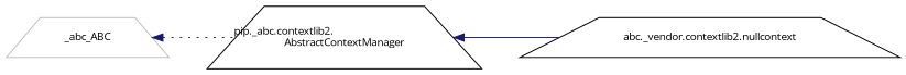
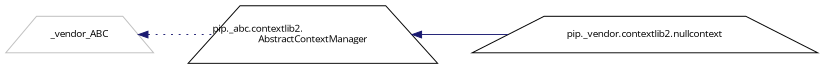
  digraph {
    fontname="Open Sans"
    rankdir=LR
    node [color=black fillcolor=white fontname="Open Sans" fontsize=10 shape=trapezium style=filled]
    edge [color=midnightblue dir=back fontname="Open Sans" fontsize=10 labelfontname=Helvetica labelfontsize=10]
-   n1 [color=grey75 height=0.2 label=_abc_ABC width=0.4]
+   n1 [color=grey75 height=0.2 label=_vendor_ABC width=0.4]
    n2 [height=0.2 label="pip._abc.contextlib2.\lAbstractContextManager" width=0.4]
-   n3 [height=0.2 label="abc._vendor.contextlib2.nullcontext" width=0.4]
+   n3 [height=0.2 label="pip._vendor.contextlib2.nullcontext" width=0.4]
    n1 -> n2 [style=dotted]
    n2 -> n3 [style=solid]
  }
